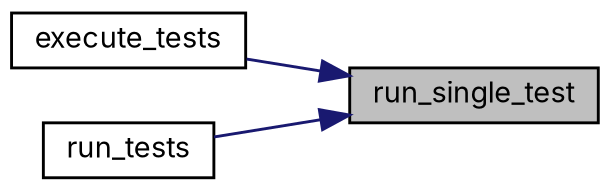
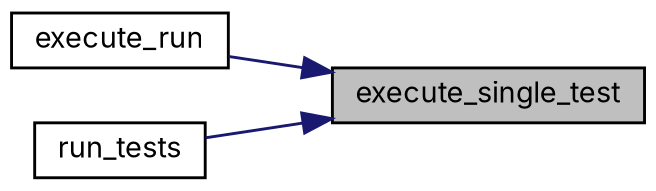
  digraph {
    fontname=Inter
    rankdir=RL
    node [color=black fillcolor=white fontname=Inter fontsize=10 shape=record style=filled]
    edge [color=midnightblue dir=back fontname=Inter fontsize=10 labelfontname=Helvetica labelfontsize=10 style=solid]
-   n1 [fillcolor=grey75 fontcolor=black height=0.2 label=run_single_test width=0.4]
-   n2 [height=0.2 label=execute_tests width=0.4]
+   n1 [fillcolor=grey75 fontcolor=black height=0.2 label=execute_single_test width=0.4]
+   n2 [height=0.2 label=execute_run width=0.4]
    n3 [height=0.2 label=run_tests width=0.4]
    n1 -> n2
    n1 -> n3
  }
